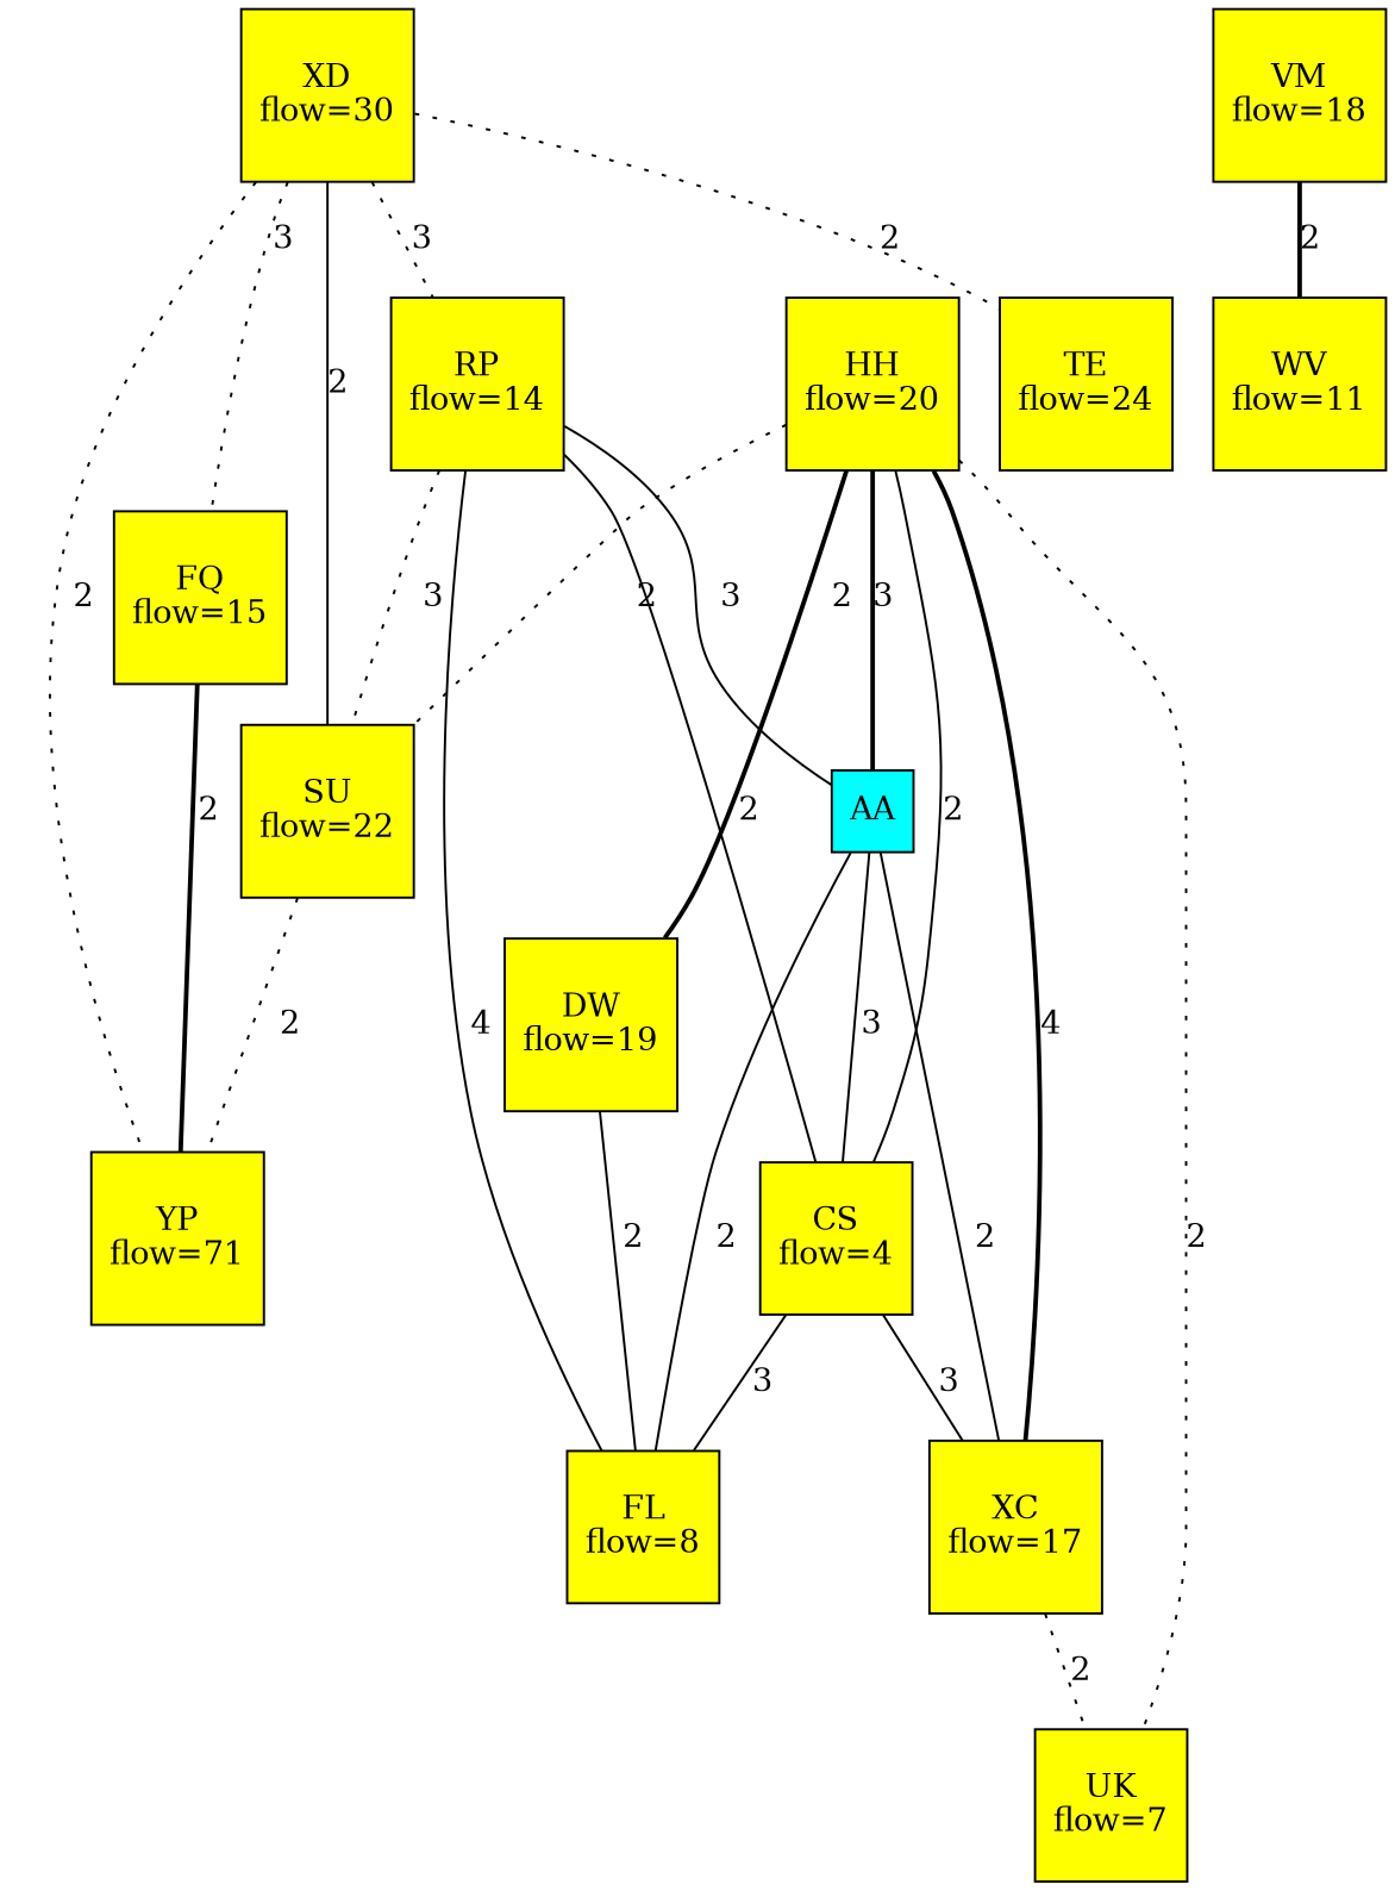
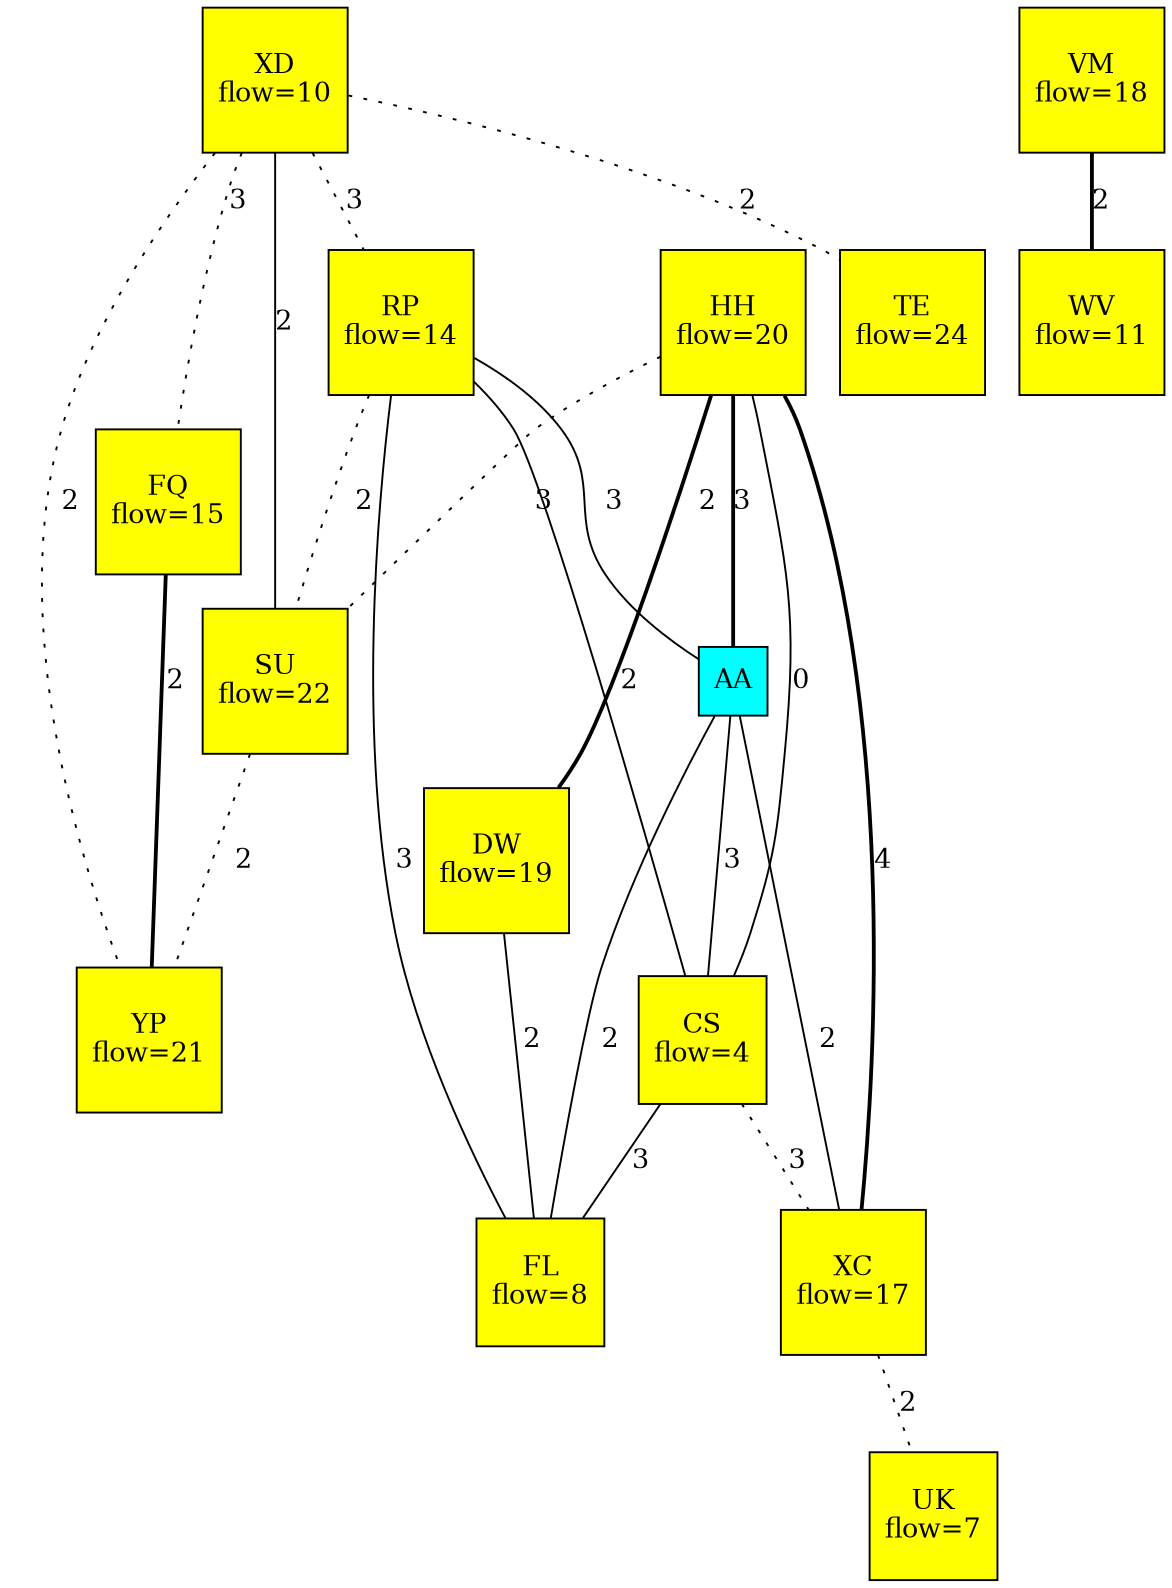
  graph {
    node [fillcolor=yellow shape=square style=filled]
    edge [style=solid]
-   n1 [label="XD\nflow=30"]
+   n1 [label="XD\nflow=10"]
    n2 [label="FQ\nflow=15"]
    n3 [label="RP\nflow=14"]
    n4 [label="TE\nflow=24"]
    n5 [label="SU\nflow=22"]
-   n6 [label="YP\nflow=71"]
+   n6 [label="YP\nflow=21"]
    n7 [fillcolor=aqua label=AA]
    n8 [label="CS\nflow=4"]
    n9 [label="FL\nflow=8"]
    n10 [label="HH\nflow=20"]
    n11 [label="XC\nflow=17"]
    n12 [label="UK\nflow=7"]
    n13 [label="DW\nflow=19"]
    n14 [label="VM\nflow=18"]
    n15 [label="WV\nflow=11"]
    n1 -- n2 [label=3 style=dotted]
    n1 -- n3 [label=3 style=dotted]
    n1 -- n4 [label=2 style=dotted]
    n1 -- n5 [label=2]
    n1 -- n6 [label=2 style=dotted]
    n2 -- n6 [label=2 style=bold]
-   n3 -- n5 [label=3 style=dotted]
+   n3 -- n5 [label=2 style=dotted]
    n3 -- n7 [label=3]
    n3 -- n8 [label=2]
-   n3 -- n9 [label=4]
+   n3 -- n9 [label=3]
    n5 -- n6 [label=2 style=dotted]
    n7 -- n8 [label=3]
    n7 -- n9 [label=2]
    n7 -- n11 [label=2]
    n8 -- n9 [label=3]
-   n8 -- n11 [label=3]
-   n10 -- n5 [label=2 style=dotted]
+   n8 -- n11 [label=3 style=dotted]
+   n10 -- n5 [label=3 style=dotted]
    n10 -- n7 [label=3 style=bold]
-   n10 -- n8 [label=2]
+   n10 -- n8 [label=0]
    n10 -- n11 [label=4 style=bold]
-   n10 -- n12 [label=2 style=dotted]
    n10 -- n13 [label=2 style=bold]
    n11 -- n12 [label=2 style=dotted]
    n13 -- n9 [label=2]
    n14 -- n15 [label=2 style=bold]
  }
